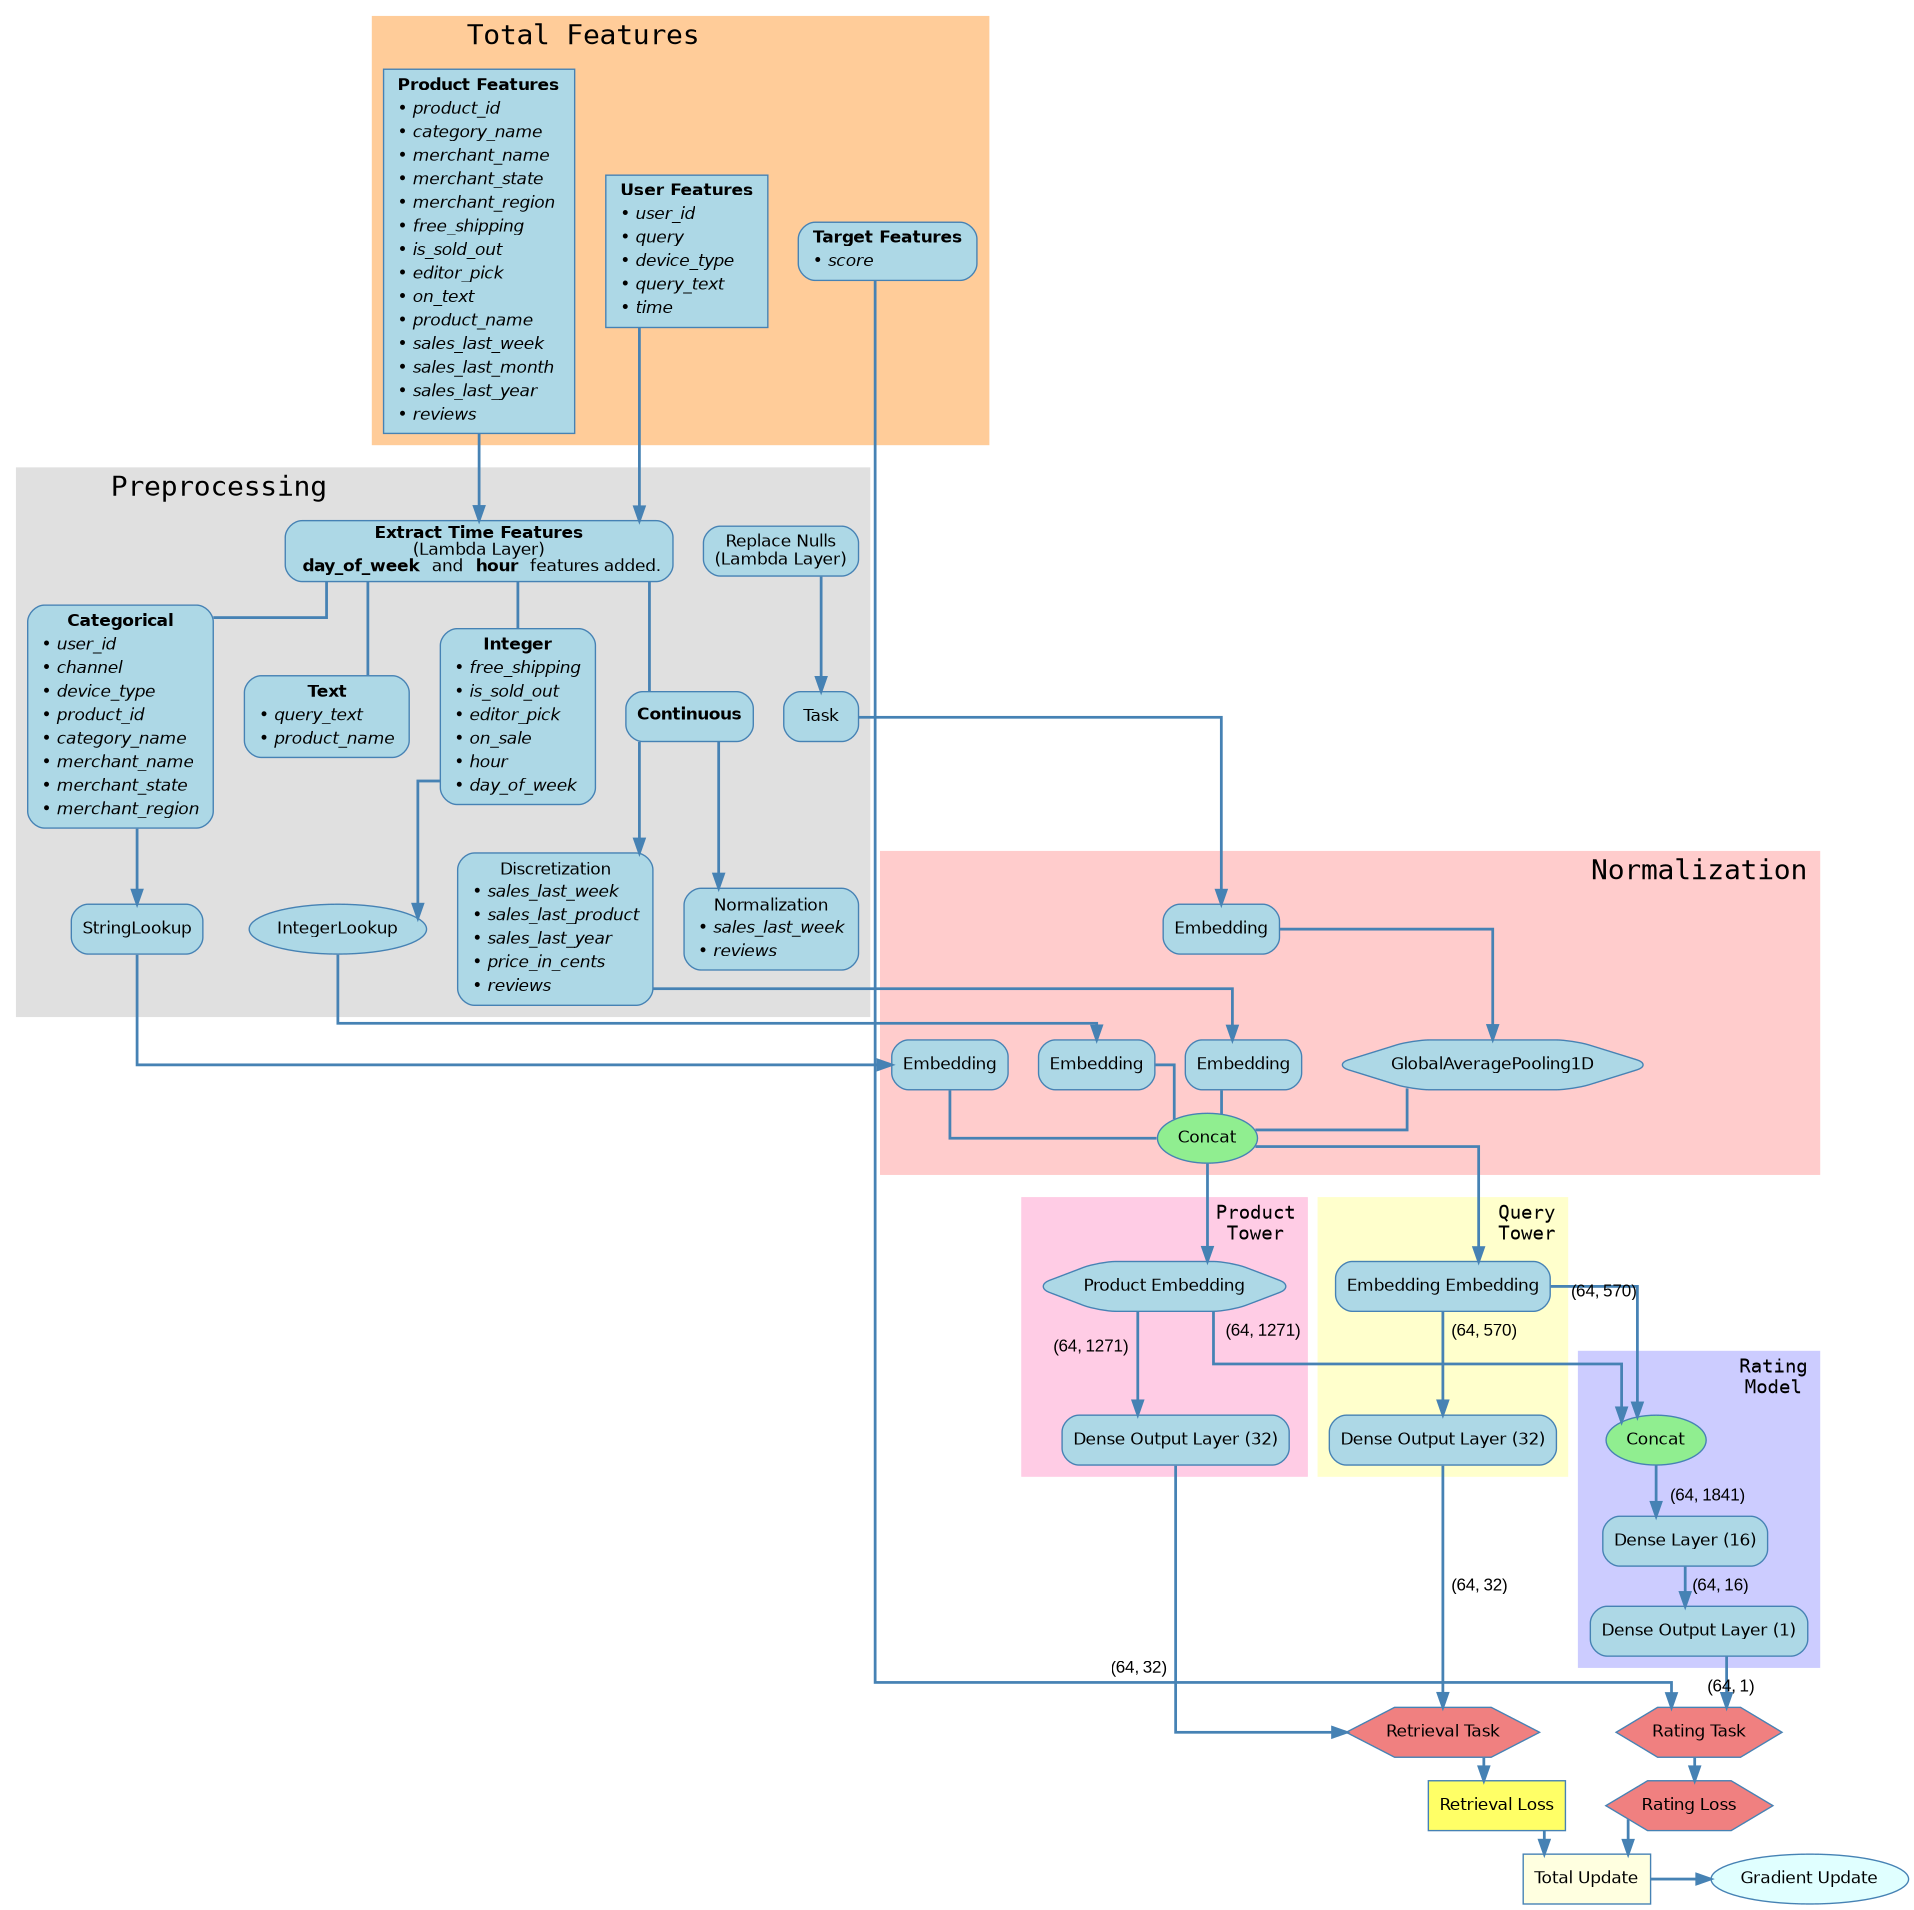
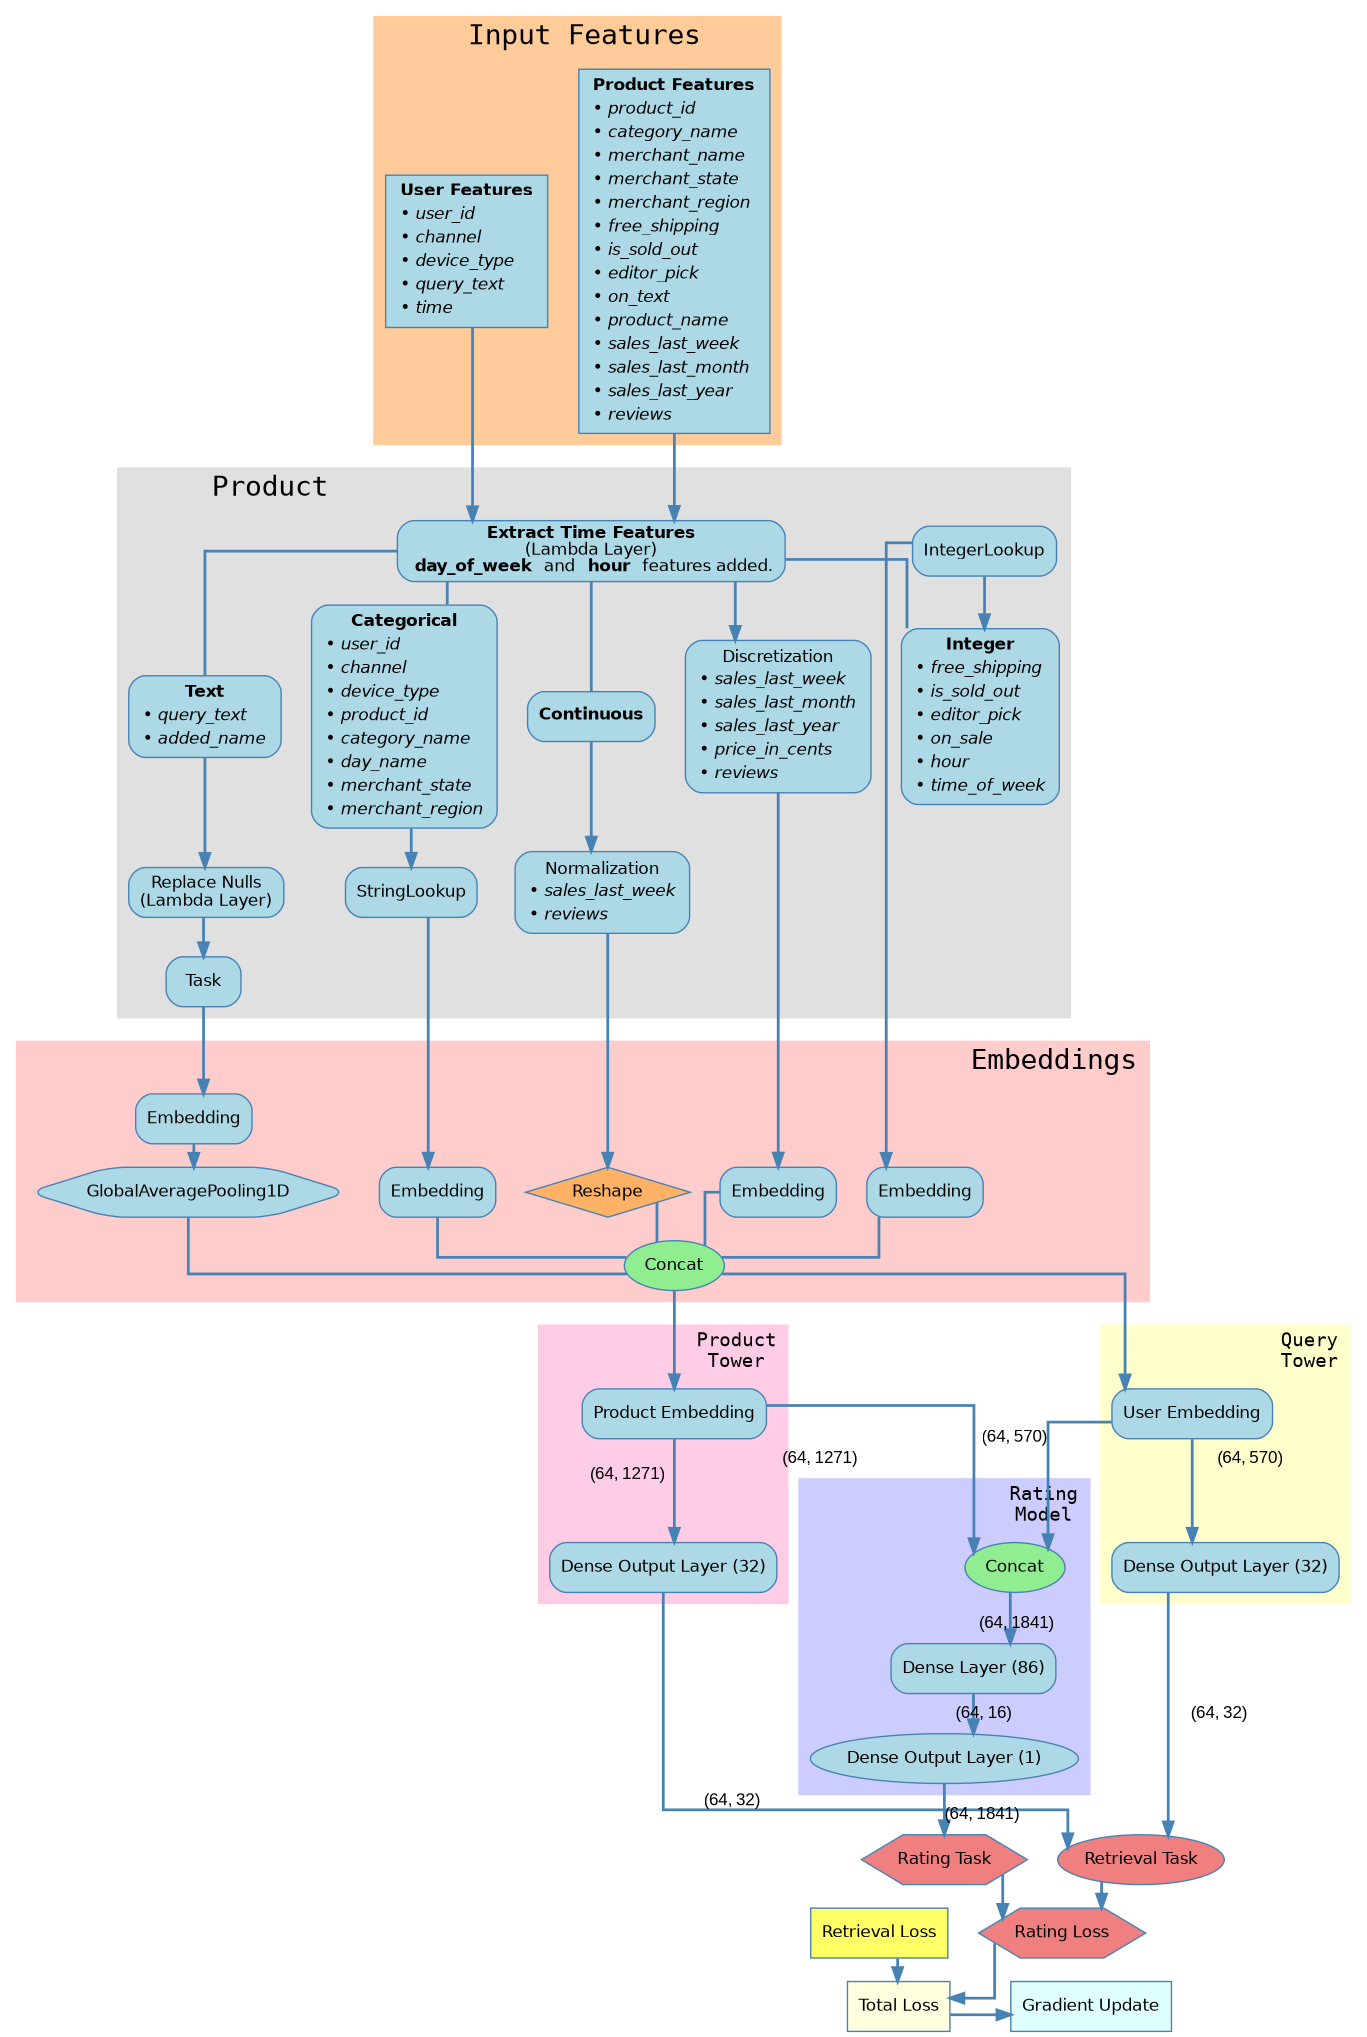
  digraph {
    nodesep=0.3
    rankdir=TB
    ranksep=0.2
    splines=ortho
    node [color="#4682B4" fillcolor="#ADD8E6" fontname=Helvetica fontsize=12 shape=box style="rounded,filled"]
    edge [color="#4682B4" fontname=Arial fontsize=12 penwidth=2]
-   n1 [fillcolor="#F08080" label="Retrieval Task" shape=hexagon style=filled]
+   n1 [fillcolor="#F08080" label="Retrieval Task" shape=ellipse style=filled]
    n2 [fillcolor="#F08080" label="Rating Task" shape=hexagon style=filled]
-   n3 [fillcolor="#FFFFE0" label="Total Update" style=filled]
-   n4 [fillcolor="#E0FFFF" label="Gradient Update" shape=ellipse style=filled]
-   n5 [label=<                 <table border="0" cellborder="0" cellspacing="0" cellpadding="2">                     <tr><td><b>User Features</b></td></tr>                     <tr><td align="left">&#8226; <i>user_id</i></td></tr>                     <tr><td align="left">&#8226; <i>query</i></td></tr>                     <tr><td align="left">&#8226; <i>device_type</i></td></tr>                     <tr><td align="left">&#8226; <i>query_text</i></td></tr>                     <tr><td align="left">&#8226; <i>time</i></td></tr>                 </table>             > style=filled]
+   n3 [fillcolor="#FFFFE0" label="Total Loss" style=filled]
+   n4 [fillcolor="#E0FFFF" label="Gradient Update" style=filled]
+   n5 [label=<                 <table border="0" cellborder="0" cellspacing="0" cellpadding="2">                     <tr><td><b>User Features</b></td></tr>                     <tr><td align="left">&#8226; <i>user_id</i></td></tr>                     <tr><td align="left">&#8226; <i>channel</i></td></tr>                     <tr><td align="left">&#8226; <i>device_type</i></td></tr>                     <tr><td align="left">&#8226; <i>query_text</i></td></tr>                     <tr><td align="left">&#8226; <i>time</i></td></tr>                 </table>             > style=filled]
    n6 [label=<                 <table border="0" cellborder="0" cellspacing="0" cellpadding="2">                     <tr><td><b>Product Features</b></td></tr>                     <tr><td align="left">&#8226; <i>product_id</i></td></tr>                     <tr><td align="left">&#8226; <i>category_name</i></td></tr>                     <tr><td align="left">&#8226; <i>merchant_name</i></td></tr>                     <tr><td align="left">&#8226; <i>merchant_state</i></td></tr>                     <tr><td align="left">&#8226; <i>merchant_region</i></td></tr>                     <tr><td align="left">&#8226; <i>free_shipping</i></td></tr>                     <tr><td align="left">&#8226; <i>is_sold_out</i></td></tr>                     <tr><td align="left">&#8226; <i>editor_pick</i></td></tr>                     <tr><td align="left">&#8226; <i>on_text</i></td></tr>                     <tr><td align="left">&#8226; <i>product_name</i></td></tr>                     <tr><td align="left">&#8226; <i>sales_last_week</i></td></tr>                     <tr><td align="left">&#8226; <i>sales_last_month</i></td></tr>                     <tr><td align="left">&#8226; <i>sales_last_year</i></td></tr>                     <tr><td align="left">&#8226; <i>reviews</i></td></tr>                 </table>             > style=filled]
-   n7 [label=<             <table border="0" cellborder="0" cellspacing="0">                 <tr><td><b>Target Features</b></td></tr>                 <tr><td align="left">&#8226; <i>score</i></td></tr>             </table>         >]
-   n8 [label=<             <table border="0" cellborder="0" cellspacing="0">                 <tr><td align="center"><b>Categorical</b></td></tr>                 <tr><td align="left">&#8226; <i>user_id</i></td></tr>                 <tr><td align="left">&#8226; <i>channel</i></td></tr>                 <tr><td align="left">&#8226; <i>device_type</i></td></tr>                 <tr><td align="left">&#8226; <i>product_id</i></td></tr>                 <tr><td align="left">&#8226; <i>category_name</i></td></tr>                 <tr><td align="left">&#8226; <i>merchant_name</i></td></tr>                 <tr><td align="left">&#8226; <i>merchant_state</i></td></tr>                 <tr><td align="left">&#8226; <i>merchant_region</i></td></tr>             </table>         >]
-   n9 [label=<             <table border="0" cellborder="0" cellspacing="0">                 <tr><td align="center"><b>Integer</b></td></tr>                 <tr><td align="left">&#8226; <i>free_shipping</i></td></tr>                 <tr><td align="left">&#8226; <i>is_sold_out</i></td></tr>                 <tr><td align="left">&#8226; <i>editor_pick</i></td></tr>                 <tr><td align="left">&#8226; <i>on_sale</i></td></tr>                 <tr><td align="left">&#8226; <i>hour</i></td></tr>                 <tr><td align="left">&#8226; <i>day_of_week</i></td></tr>             </table>         >]
-   n10 [label=<             <table border="0" cellborder="0" cellspacing="0">                 <tr><td align="center"><b>Text</b></td></tr>                 <tr><td align="left">&#8226; <i>query_text</i></td></tr>                 <tr><td align="left">&#8226; <i>product_name</i></td></tr>             </table>         >]
+   n8 [label=<             <table border="0" cellborder="0" cellspacing="0">                 <tr><td align="center"><b>Categorical</b></td></tr>                 <tr><td align="left">&#8226; <i>user_id</i></td></tr>                 <tr><td align="left">&#8226; <i>channel</i></td></tr>                 <tr><td align="left">&#8226; <i>device_type</i></td></tr>                 <tr><td align="left">&#8226; <i>product_id</i></td></tr>                 <tr><td align="left">&#8226; <i>category_name</i></td></tr>                 <tr><td align="left">&#8226; <i>day_name</i></td></tr>                 <tr><td align="left">&#8226; <i>merchant_state</i></td></tr>                 <tr><td align="left">&#8226; <i>merchant_region</i></td></tr>             </table>         >]
+   n9 [label=<             <table border="0" cellborder="0" cellspacing="0">                 <tr><td align="center"><b>Integer</b></td></tr>                 <tr><td align="left">&#8226; <i>free_shipping</i></td></tr>                 <tr><td align="left">&#8226; <i>is_sold_out</i></td></tr>                 <tr><td align="left">&#8226; <i>editor_pick</i></td></tr>                 <tr><td align="left">&#8226; <i>on_sale</i></td></tr>                 <tr><td align="left">&#8226; <i>hour</i></td></tr>                 <tr><td align="left">&#8226; <i>time_of_week</i></td></tr>             </table>         >]
+   n10 [label=<             <table border="0" cellborder="0" cellspacing="0">                 <tr><td align="center"><b>Text</b></td></tr>                 <tr><td align="left">&#8226; <i>query_text</i></td></tr>                 <tr><td align="left">&#8226; <i>added_name</i></td></tr>             </table>         >]
    n11 [label=<<b>Continuous</b>>]
    n12 [label=<<b>Extract Time Features</b><br/>(Lambda Layer)<br/><b> day_of_week </b> and <b> hour </b> features added.>]
    n13 [label=<StringLookup>]
-   n14 [label=IntegerLookup shape=ellipse]
+   n14 [label=IntegerLookup]
    n15 [label=Task]
    n16 [label=<Replace Nulls<br/>(Lambda Layer)>]
-   n17 [label=<             <table border="0" cellborder="0" cellspacing="0">                 <tr><td align="center">Discretization</td></tr>                 <tr><td align="left">&#8226; <i>sales_last_week</i></td></tr>                 <tr><td align="left">&#8226; <i>sales_last_product</i></td></tr>                 <tr><td align="left">&#8226; <i>sales_last_year</i></td></tr>                 <tr><td align="left">&#8226; <i>price_in_cents</i></td></tr>                 <tr><td align="left">&#8226; <i>reviews</i></td></tr>             </table>         >]
+   n17 [label=<             <table border="0" cellborder="0" cellspacing="0">                 <tr><td align="center">Discretization</td></tr>                 <tr><td align="left">&#8226; <i>sales_last_week</i></td></tr>                 <tr><td align="left">&#8226; <i>sales_last_month</i></td></tr>                 <tr><td align="left">&#8226; <i>sales_last_year</i></td></tr>                 <tr><td align="left">&#8226; <i>price_in_cents</i></td></tr>                 <tr><td align="left">&#8226; <i>reviews</i></td></tr>             </table>         >]
    n18 [label=<             <table border="0" cellborder="0" cellspacing="0">                 <tr><td align="center">Normalization</td></tr>                 <tr><td align="left">&#8226; <i>sales_last_week</i></td></tr>                 <tr><td align="left">&#8226; <i>reviews</i></td></tr>             </table>         >]
    blank_space [style=invis width=0.5]
    n20 [label=Embedding]
+   n21 [fillcolor="#FFB266" label=Reshape shape=diamond style=filled]
    n22 [label=Embedding]
    n23 [label=Embedding]
    n24 [label=Embedding]
    n25 [label=GlobalAveragePooling1D shape=hexagon]
    n26 [fillcolor="#90EE90" label=Concat shape=ellipse style=filled]
-   n27 [label="Embedding Embedding"]
+   n27 [label="User Embedding"]
    n28 [label="Dense Output Layer (32)"]
-   n29 [label="Product Embedding" shape=hexagon]
+   n29 [label="Product Embedding"]
    n30 [label="Dense Output Layer (32)"]
    n31 [fillcolor="#90EE90" label=Concat shape=ellipse style=filled]
-   n32 [label="Dense Layer (16)"]
-   n33 [label="Dense Output Layer (1)"]
+   n32 [label="Dense Layer (86)"]
+   n33 [label="Dense Output Layer (1)" shape=ellipse]
    n34 [fillcolor="#FFFF66" label="Retrieval Loss" style=filled]
    n35 [fillcolor="#F08080" label="Rating Loss" shape=hexagon style=filled]
    subgraph sub_1 {
      rank=same
      n1
      n2
    }
    subgraph sub_2 {
      rank=same
      n3
      n4
    }
    subgraph cluster_3 {
      color="#E0E0E0"
      fontname=Consolas
      fontsize=20
-     label="     Preprocessing"
+     label="     Product"
      labeljust=l
      style=filled
      n8
      n9
      n10
      n11
      n12
      n13
      n14
      n15
      n16
      n17
      n18
    }
    subgraph cluster_4 {
      color="#FFCC99"
      fontname=Consolas
      fontsize=20
-     label="     Total Features"
+     label="     Input Features"
      labeljust=l
      style=filled
      n5
      n6
-     n7
    }
    subgraph cluster_5 {
      color="#FFCCCC"
      fontname=Consolas
      fontsize=20
-     label=" Normalization"
+     label=" Embeddings"
      labeljust=r
      style=filled
+     n21
      n22
      n23
      n24
      n25
      n26
      subgraph sub_6 {
        color="#FFCCCC"
        fontname=Consolas
        fontsize=20
        label=" Embeddings"
        labeljust=r
        rank=same
        style=filled
        blank_space
        n20
      }
    }
    subgraph cluster_7 {
      color="#FFFFCC"
      fontname=Consolas
      label="Query\nTower"
      labeljust=r
      style=filled
      n27
      n28
    }
    subgraph cluster_8 {
      color="#FFCCE5"
      fontname=Consolas
      label="Product\nTower"
      labeljust=r
      style=filled
      n29
      n30
    }
    subgraph cluster_9 {
      color="#CCCCFF"
      fontname=Consolas
      label="Rating\nModel"
      labeljust=r
      style=filled
      n31
      n32
      n33
    }
-   n1 -> n34
+   n1 -> n35
    n2 -> n35
    n3 -> n4
    n5 -> n12
    n6 -> n12
-   n7 -> n2
    n8 -> n13
-   n9 -> n14
-   n11 -> n17
+   n14 -> n9
+   n10 -> n16
+   n12 -> n17
    n11 -> n18
    n12 -> n8 [dir=none]
    n12 -> n9 [dir=none]
    n12 -> n10 [dir=none]
    n12 -> n11 [dir=none]
    n13 -> n20
    n14 -> n22
    n15 -> n23
    n16 -> n15
    n17 -> n24
+   n18 -> n21
    blank_space -> n31 [style=invis]
    n20 -> n26 [arrowhead=none]
+   n21 -> n26 [arrowhead=none]
    n22 -> n26 [arrowhead=none]
    n23 -> n25
    n24 -> n26 [arrowhead=none]
    n25 -> n26 [arrowhead=none]
    n26 -> n27
    n26 -> n29
    n27 -> n28 [label="  (64, 570)"]
    n27 -> n31 [xlabel="(64, 570)"]
    n28 -> n1 [label="  (64, 32)"]
    n29 -> n30 [xlabel="(64, 1271)  "]
    n29 -> n31 [label="  (64, 1271)"]
    n30 -> n1 [xlabel="(64, 32)  "]
    n31 -> n32 [label="(64, 1841)"]
    n32 -> n33 [label="(64, 16)"]
-   n33 -> n2 [label="  (64, 1)"]
+   n33 -> n2 [label="(64, 1841)"]
    n34 -> n3
    n35 -> n3
  }
